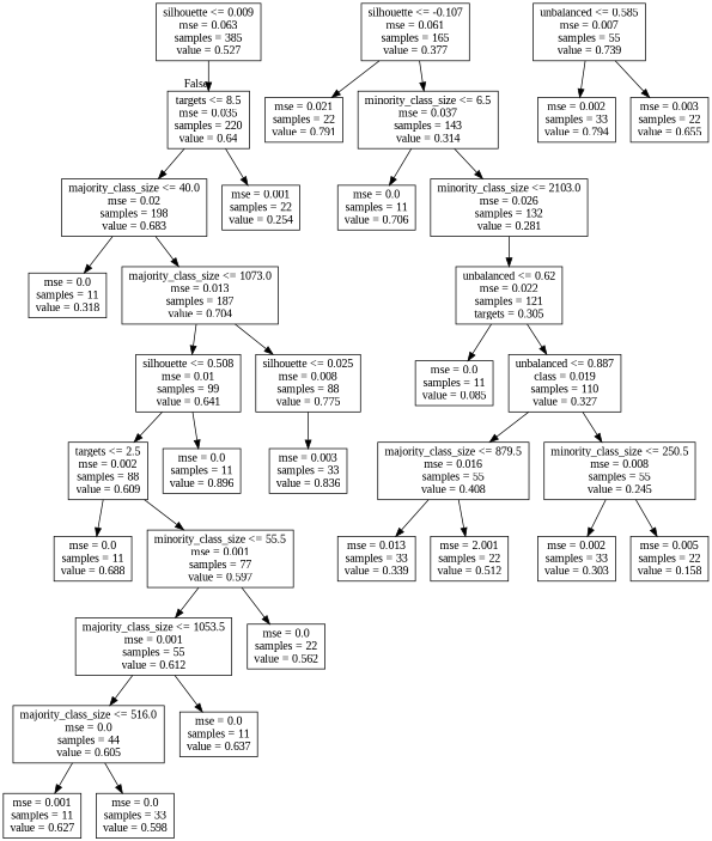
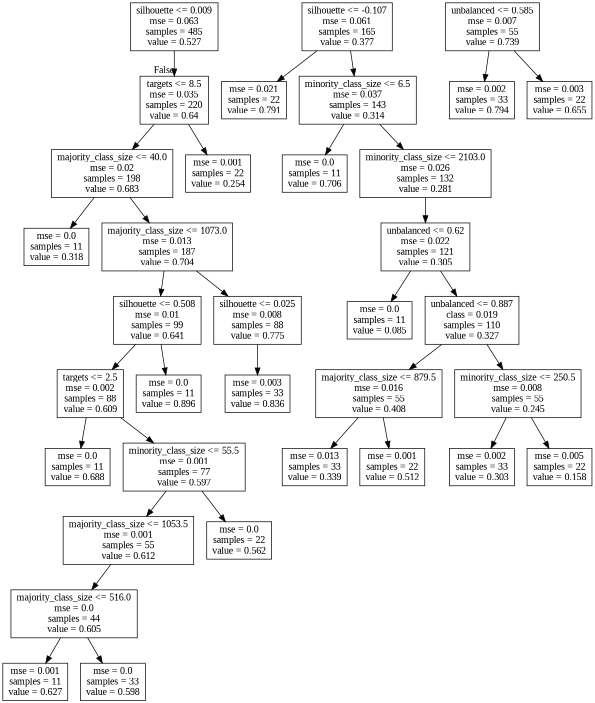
  digraph {
    fontname="Liberation Serif"
    node [fontname="Liberation Serif" shape=box]
    edge [fontname="Liberation Serif"]
-   n1 [label="silhouette <= 0.009\nmse = 0.063\nsamples = 385\nvalue = 0.527"]
+   n1 [label="silhouette <= 0.009\nmse = 0.063\nsamples = 485\nvalue = 0.527"]
    n2 [label="targets <= 8.5\nmse = 0.035\nsamples = 220\nvalue = 0.64"]
    n3 [label="silhouette <= -0.107\nmse = 0.061\nsamples = 165\nvalue = 0.377"]
    n4 [label="mse = 0.021\nsamples = 22\nvalue = 0.791"]
    n5 [label="minority_class_size <= 6.5\nmse = 0.037\nsamples = 143\nvalue = 0.314"]
    n6 [label="majority_class_size <= 40.0\nmse = 0.02\nsamples = 198\nvalue = 0.683"]
    n7 [label="mse = 0.001\nsamples = 22\nvalue = 0.254"]
    n8 [label="mse = 0.0\nsamples = 11\nvalue = 0.706"]
    n9 [label="minority_class_size <= 2103.0\nmse = 0.026\nsamples = 132\nvalue = 0.281"]
-   n10 [label="unbalanced <= 0.62\nmse = 0.022\nsamples = 121\ntargets = 0.305"]
+   n10 [label="unbalanced <= 0.62\nmse = 0.022\nsamples = 121\nvalue = 0.305"]
    n11 [label="mse = 0.0\nsamples = 11\nvalue = 0.085"]
    n12 [label="unbalanced <= 0.887\nclass = 0.019\nsamples = 110\nvalue = 0.327"]
    n13 [label="majority_class_size <= 879.5\nmse = 0.016\nsamples = 55\nvalue = 0.408"]
    n14 [label="minority_class_size <= 250.5\nmse = 0.008\nsamples = 55\nvalue = 0.245"]
    n15 [label="mse = 0.013\nsamples = 33\nvalue = 0.339"]
-   n16 [label="mse = 2.001\nsamples = 22\nvalue = 0.512"]
+   n16 [label="mse = 0.001\nsamples = 22\nvalue = 0.512"]
    n17 [label="mse = 0.002\nsamples = 33\nvalue = 0.303"]
    n18 [label="mse = 0.005\nsamples = 22\nvalue = 0.158"]
    n19 [label="mse = 0.0\nsamples = 11\nvalue = 0.318"]
    n20 [label="majority_class_size <= 1073.0\nmse = 0.013\nsamples = 187\nvalue = 0.704"]
    n21 [label="silhouette <= 0.508\nmse = 0.01\nsamples = 99\nvalue = 0.641"]
    n22 [label="silhouette <= 0.025\nmse = 0.008\nsamples = 88\nvalue = 0.775"]
    n23 [label="targets <= 2.5\nmse = 0.002\nsamples = 88\nvalue = 0.609"]
    n24 [label="mse = 0.0\nsamples = 11\nvalue = 0.896"]
    n25 [label="mse = 0.003\nsamples = 33\nvalue = 0.836"]
    n26 [label="mse = 0.0\nsamples = 11\nvalue = 0.688"]
    n27 [label="minority_class_size <= 55.5\nmse = 0.001\nsamples = 77\nvalue = 0.597"]
    n28 [label="majority_class_size <= 1053.5\nmse = 0.001\nsamples = 55\nvalue = 0.612"]
    n29 [label="mse = 0.0\nsamples = 22\nvalue = 0.562"]
    n30 [label="majority_class_size <= 516.0\nmse = 0.0\nsamples = 44\nvalue = 0.605"]
-   n31 [label="mse = 0.0\nsamples = 11\nvalue = 0.637"]
    n32 [label="mse = 0.001\nsamples = 11\nvalue = 0.627"]
    n33 [label="mse = 0.0\nsamples = 33\nvalue = 0.598"]
    n34 [label="unbalanced <= 0.585\nmse = 0.007\nsamples = 55\nvalue = 0.739"]
    n35 [label="mse = 0.002\nsamples = 33\nvalue = 0.794"]
    n36 [label="mse = 0.003\nsamples = 22\nvalue = 0.655"]
    n1 -> n2 [headlabel=False labelangle=-45 labeldistance=2.5]
    n2 -> n6
    n2 -> n7
    n3 -> n4
    n3 -> n5
    n5 -> n8
    n5 -> n9
    n6 -> n19
    n6 -> n20
    n9 -> n10
    n10 -> n11
    n10 -> n12
    n12 -> n13
    n12 -> n14
    n13 -> n15
    n13 -> n16
    n14 -> n17
    n14 -> n18
    n20 -> n21
    n20 -> n22
    n21 -> n23
    n21 -> n24
    n22 -> n25
    n23 -> n26
    n23 -> n27
    n27 -> n28
    n27 -> n29
    n28 -> n30
-   n28 -> n31
    n30 -> n32
    n30 -> n33
    n34 -> n35
    n34 -> n36
  }
